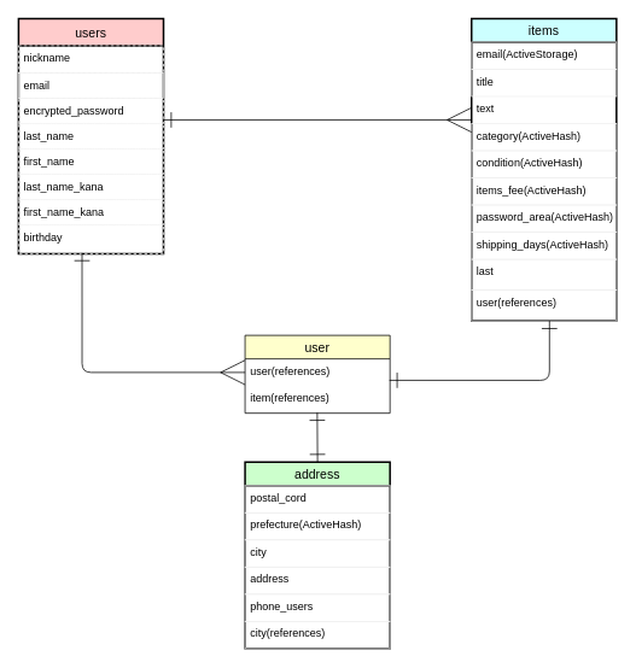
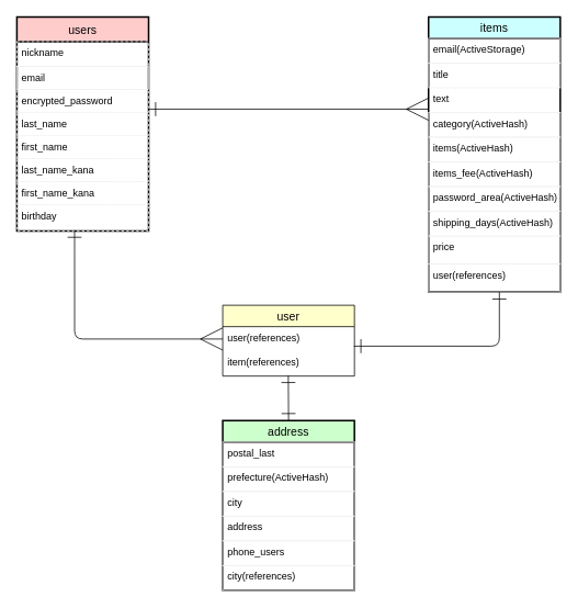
  <mxCell id="0" />
  <mxCell id="1" parent="0" />
  <mxCell id="2" value="users" style="swimlane;fontStyle=0;childLayout=stackLayout;horizontal=1;startSize=30;horizontalStack=0;resizeParent=1;resizeParentMax=0;resizeLast=0;collapsible=1;marginBottom=0;align=center;fontSize=14;rotation=0;strokeWidth=2;fontColor=#000000;fillColor=#FFCCCC;" parent="1" vertex="1"><mxGeometry x="20" y="20" width="160" height="260" as="geometry" /></mxCell>
  <mxCell id="3" value="nickname" style="text;fillColor=none;spacingLeft=4;spacingRight=4;overflow=hidden;rotatable=0;points=[[0,0.5],[1,0.5]];portConstraint=eastwest;fontSize=12;rotation=0;strokeColor=#f0f0f0;dashed=1;" parent="2" vertex="1"><mxGeometry y="30" width="160" height="30" as="geometry" /></mxCell>
  <mxCell id="4" value="email" style="text;fillColor=none;spacingLeft=4;spacingRight=4;overflow=hidden;rotatable=0;points=[[0,0.5],[1,0.5]];portConstraint=eastwest;fontSize=12;rotation=0;strokeColor=#f0f0f0;" parent="2" vertex="1"><mxGeometry y="60" width="160" height="28" as="geometry" /></mxCell>
  <mxCell id="5" value="encrypted_password" style="text;fillColor=none;spacingLeft=4;spacingRight=4;overflow=hidden;rotatable=0;points=[[0,0.5],[1,0.5]];portConstraint=eastwest;fontSize=12;rotation=0;dashed=1;strokeColor=#f0f0f0;" parent="2" vertex="1"><mxGeometry y="88" width="160" height="28" as="geometry" /></mxCell>
  <mxCell id="6" value="last_name" style="text;fillColor=none;spacingLeft=4;spacingRight=4;overflow=hidden;rotatable=0;points=[[0,0.5],[1,0.5]];portConstraint=eastwest;fontSize=12;rotation=0;dashed=1;strokeColor=#f0f0f0;" parent="2" vertex="1"><mxGeometry y="116" width="160" height="28" as="geometry" /></mxCell>
  <mxCell id="7" value="first_name" style="text;fillColor=none;spacingLeft=4;spacingRight=4;overflow=hidden;rotatable=0;points=[[0,0.5],[1,0.5]];portConstraint=eastwest;fontSize=12;rotation=0;dashed=1;strokeColor=#f0f0f0;" parent="2" vertex="1"><mxGeometry y="144" width="160" height="28" as="geometry" /></mxCell>
  <mxCell id="8" value="last_name_kana" style="text;fillColor=none;spacingLeft=4;spacingRight=4;overflow=hidden;rotatable=0;points=[[0,0.5],[1,0.5]];portConstraint=eastwest;fontSize=12;rotation=0;dashed=1;strokeColor=#f0f0f0;" parent="2" vertex="1"><mxGeometry y="172" width="160" height="28" as="geometry" /></mxCell>
  <mxCell id="9" value="first_name_kana" style="text;fillColor=none;spacingLeft=4;spacingRight=4;overflow=hidden;rotatable=0;points=[[0,0.5],[1,0.5]];portConstraint=eastwest;fontSize=12;rotation=0;dashed=1;strokeColor=#f0f0f0;" parent="2" vertex="1"><mxGeometry y="200" width="160" height="28" as="geometry" /></mxCell>
  <mxCell id="10" value="birthday" style="text;fillColor=none;spacingLeft=4;spacingRight=4;overflow=hidden;rotatable=0;points=[[0,0.5],[1,0.5]];portConstraint=eastwest;fontSize=12;rotation=0;dashed=1;strokeColor=#f0f0f0;" parent="2" vertex="1"><mxGeometry y="228" width="160" height="32" as="geometry" /></mxCell>
  <mxCell id="11" value="items" style="swimlane;fontStyle=0;childLayout=stackLayout;horizontal=1;startSize=26;horizontalStack=0;resizeParent=1;resizeParentMax=0;resizeLast=0;collapsible=1;marginBottom=0;align=center;fontSize=14;strokeWidth=2;fillColor=#CCFFFF;fontColor=#000000;" parent="1" vertex="1"><mxGeometry x="520" y="20" width="160" height="334" as="geometry"><mxRectangle x="550" y="60" width="70" height="26" as="alternateBounds" /></mxGeometry></mxCell>
  <mxCell id="12" value="email(ActiveStorage)" style="text;fillColor=none;spacingLeft=4;spacingRight=4;overflow=hidden;rotatable=0;points=[[0,0.5],[1,0.5]];portConstraint=eastwest;fontSize=12;strokeColor=#f0f0f0;" parent="11" vertex="1"><mxGeometry y="26" width="160" height="30" as="geometry" /></mxCell>
  <mxCell id="13" value="title" style="text;fillColor=none;spacingLeft=4;spacingRight=4;overflow=hidden;rotatable=0;points=[[0,0.5],[1,0.5]];portConstraint=eastwest;fontSize=12;strokeColor=#f0f0f0;" parent="11" vertex="1"><mxGeometry y="56" width="160" height="30" as="geometry" /></mxCell>
  <mxCell id="14" value="text" style="text;strokeColor=none;fillColor=none;spacingLeft=4;spacingRight=4;overflow=hidden;rotatable=0;points=[[0,0.5],[1,0.5]];portConstraint=eastwest;fontSize=12;" parent="11" vertex="1"><mxGeometry y="86" width="160" height="30" as="geometry" /></mxCell>
  <mxCell id="15" value="category(ActiveHash)" style="text;fillColor=none;spacingLeft=4;spacingRight=4;overflow=hidden;rotatable=0;points=[[0,0.5],[1,0.5]];portConstraint=eastwest;fontSize=12;strokeColor=#f0f0f0;" parent="11" vertex="1"><mxGeometry y="116" width="160" height="30" as="geometry" /></mxCell>
- <mxCell id="16" value="condition(ActiveHash)" style="text;fillColor=none;spacingLeft=4;spacingRight=4;overflow=hidden;rotatable=0;points=[[0,0.5],[1,0.5]];portConstraint=eastwest;fontSize=12;strokeColor=#f0f0f0;" parent="11" vertex="1"><mxGeometry y="146" width="160" height="30" as="geometry" /></mxCell>
+ <mxCell id="16" value="items(ActiveHash)" style="text;fillColor=none;spacingLeft=4;spacingRight=4;overflow=hidden;rotatable=0;points=[[0,0.5],[1,0.5]];portConstraint=eastwest;fontSize=12;strokeColor=#f0f0f0;" parent="11" vertex="1"><mxGeometry y="146" width="160" height="30" as="geometry" /></mxCell>
  <mxCell id="17" value="items_fee(ActiveHash)" style="text;fillColor=none;spacingLeft=4;spacingRight=4;overflow=hidden;rotatable=0;points=[[0,0.5],[1,0.5]];portConstraint=eastwest;fontSize=12;strokeColor=#f0f0f0;" parent="11" vertex="1"><mxGeometry y="176" width="160" height="30" as="geometry" /></mxCell>
  <mxCell id="18" value="password_area(ActiveHash)" style="text;fillColor=none;spacingLeft=4;spacingRight=4;overflow=hidden;rotatable=0;points=[[0,0.5],[1,0.5]];portConstraint=eastwest;fontSize=12;strokeColor=#f0f0f0;" parent="11" vertex="1"><mxGeometry y="206" width="160" height="30" as="geometry" /></mxCell>
  <mxCell id="19" value="shipping_days(ActiveHash)" style="text;fillColor=none;spacingLeft=4;spacingRight=4;overflow=hidden;rotatable=0;points=[[0,0.5],[1,0.5]];portConstraint=eastwest;fontSize=12;strokeColor=#f0f0f0;" parent="11" vertex="1"><mxGeometry y="236" width="160" height="30" as="geometry" /></mxCell>
- <mxCell id="20" value="last" style="text;fillColor=none;spacingLeft=4;spacingRight=4;overflow=hidden;rotatable=0;points=[[0,0.5],[1,0.5]];portConstraint=eastwest;fontSize=12;strokeColor=#f0f0f0;" parent="11" vertex="1"><mxGeometry y="266" width="160" height="34" as="geometry" /></mxCell>
+ <mxCell id="20" value="price" style="text;fillColor=none;spacingLeft=4;spacingRight=4;overflow=hidden;rotatable=0;points=[[0,0.5],[1,0.5]];portConstraint=eastwest;fontSize=12;strokeColor=#f0f0f0;" parent="11" vertex="1"><mxGeometry y="266" width="160" height="34" as="geometry" /></mxCell>
  <mxCell id="21" value="user(references)" style="text;fillColor=none;spacingLeft=4;spacingRight=4;overflow=hidden;rotatable=0;points=[[0,0.5],[1,0.5]];portConstraint=eastwest;fontSize=12;strokeColor=#f0f0f0;" vertex="1" parent="11"><mxGeometry y="300" width="160" height="34" as="geometry" /></mxCell>
  <mxCell id="22" value="address" style="swimlane;fontStyle=0;childLayout=stackLayout;horizontal=1;startSize=26;horizontalStack=0;resizeParent=1;resizeParentMax=0;resizeLast=0;collapsible=1;marginBottom=0;align=center;fontSize=14;strokeWidth=2;fillColor=#CCFFCC;fontColor=#000000;" parent="1" vertex="1"><mxGeometry x="270" y="510" width="160" height="206" as="geometry" /></mxCell>
- <mxCell id="23" value="postal_cord" style="text;fillColor=none;spacingLeft=4;spacingRight=4;overflow=hidden;rotatable=0;points=[[0,0.5],[1,0.5]];portConstraint=eastwest;fontSize=12;strokeColor=#f0f0f0;" parent="22" vertex="1"><mxGeometry y="26" width="160" height="30" as="geometry" /></mxCell>
+ <mxCell id="23" value="postal_last" style="text;fillColor=none;spacingLeft=4;spacingRight=4;overflow=hidden;rotatable=0;points=[[0,0.5],[1,0.5]];portConstraint=eastwest;fontSize=12;strokeColor=#f0f0f0;" parent="22" vertex="1"><mxGeometry y="26" width="160" height="30" as="geometry" /></mxCell>
  <mxCell id="24" value="prefecture(ActiveHash)" style="text;fillColor=none;spacingLeft=4;spacingRight=4;overflow=hidden;rotatable=0;points=[[0,0.5],[1,0.5]];portConstraint=eastwest;fontSize=12;strokeColor=#f0f0f0;" parent="22" vertex="1"><mxGeometry y="56" width="160" height="30" as="geometry" /></mxCell>
  <mxCell id="25" value="city" style="text;fillColor=none;spacingLeft=4;spacingRight=4;overflow=hidden;rotatable=0;points=[[0,0.5],[1,0.5]];portConstraint=eastwest;fontSize=12;strokeColor=#f0f0f0;" parent="22" vertex="1"><mxGeometry y="86" width="160" height="30" as="geometry" /></mxCell>
  <mxCell id="26" value="address" style="text;fillColor=none;spacingLeft=4;spacingRight=4;overflow=hidden;rotatable=0;points=[[0,0.5],[1,0.5]];portConstraint=eastwest;fontSize=12;strokeColor=#f0f0f0;" parent="22" vertex="1"><mxGeometry y="116" width="160" height="30" as="geometry" /></mxCell>
  <mxCell id="27" value="phone_users" style="text;fillColor=none;spacingLeft=4;spacingRight=4;overflow=hidden;rotatable=0;points=[[0,0.5],[1,0.5]];portConstraint=eastwest;fontSize=12;strokeColor=#f0f0f0;" vertex="1" parent="22"><mxGeometry y="146" width="160" height="30" as="geometry" /></mxCell>
  <mxCell id="28" value="city(references)" style="text;fillColor=none;spacingLeft=4;spacingRight=4;overflow=hidden;rotatable=0;points=[[0,0.5],[1,0.5]];portConstraint=eastwest;fontSize=12;strokeColor=#f0f0f0;" parent="22" vertex="1"><mxGeometry y="176" width="160" height="30" as="geometry" /></mxCell>
  <mxCell id="29" value="" style="fontSize=12;html=1;endArrow=ERmany;endSize=25;startArrow=ERone;startFill=0;startSize=15;" parent="1" edge="1"><mxGeometry width="100" height="100" relative="1" as="geometry"><mxPoint x="180" y="132" as="sourcePoint" /><mxPoint x="520" y="132" as="targetPoint" /></mxGeometry></mxCell>
  <mxCell id="30" value="" style="edgeStyle=entityRelationEdgeStyle;fontSize=12;html=1;endArrow=ERone;endFill=1;rounded=0;exitX=1;exitY=0.5;exitDx=0;exitDy=0;strokeColor=none;" parent="1" source="25" edge="1"><mxGeometry width="100" height="100" relative="1" as="geometry"><mxPoint x="520" y="520" as="sourcePoint" /><mxPoint x="620" y="370" as="targetPoint" /></mxGeometry></mxCell>
  <mxCell id="31" value="" style="edgeStyle=orthogonalEdgeStyle;fontSize=12;html=1;endArrow=ERmany;endFill=0;exitX=0.438;exitY=0.969;exitDx=0;exitDy=0;exitPerimeter=0;startArrow=ERone;startFill=0;startSize=15;endSize=25;entryX=0;entryY=0.5;entryDx=0;entryDy=0;" parent="1" source="10" target="33" edge="1"><mxGeometry width="100" height="100" relative="1" as="geometry"><mxPoint x="290" y="360" as="sourcePoint" /><mxPoint x="180" y="350" as="targetPoint" /><Array as="points"><mxPoint x="90" y="411" /></Array></mxGeometry></mxCell>
  <mxCell id="32" value="user" style="swimlane;fontStyle=0;childLayout=stackLayout;horizontal=1;startSize=26;horizontalStack=0;resizeParent=1;resizeParentMax=0;resizeLast=0;collapsible=1;marginBottom=0;align=center;fontSize=14;fillColor=#FFFFCC;fontColor=#000000;" vertex="1" parent="1"><mxGeometry x="270" y="370" width="160" height="86" as="geometry" /></mxCell>
  <mxCell id="33" value="user(references)" style="text;strokeColor=none;fillColor=none;spacingLeft=4;spacingRight=4;overflow=hidden;rotatable=0;points=[[0,0.5],[1,0.5]];portConstraint=eastwest;fontSize=12;" vertex="1" parent="32"><mxGeometry y="26" width="160" height="30" as="geometry" /></mxCell>
  <mxCell id="34" value="item(references)" style="text;strokeColor=none;fillColor=none;spacingLeft=4;spacingRight=4;overflow=hidden;rotatable=0;points=[[0,0.5],[1,0.5]];portConstraint=eastwest;fontSize=12;" vertex="1" parent="32"><mxGeometry y="56" width="160" height="30" as="geometry" /></mxCell>
  <mxCell id="35" value="" style="edgeStyle=orthogonalEdgeStyle;fontSize=12;html=1;endArrow=ERone;endFill=1;startArrow=ERone;startFill=0;endSize=15;startSize=15;exitX=0.996;exitY=0.789;exitDx=0;exitDy=0;exitPerimeter=0;" edge="1" parent="1" source="33" target="21"><mxGeometry width="100" height="100" relative="1" as="geometry"><mxPoint x="432" y="420" as="sourcePoint" /><mxPoint x="600" y="363" as="targetPoint" /><Array as="points"><mxPoint x="606" y="420" /></Array></mxGeometry></mxCell>
  <mxCell id="36" value="" style="fontSize=12;html=1;endArrow=ERone;endFill=1;entryX=0.498;entryY=0.978;entryDx=0;entryDy=0;entryPerimeter=0;startArrow=ERone;startFill=0;endSize=15;startSize=15;exitX=0.5;exitY=0;exitDx=0;exitDy=0;" edge="1" parent="1" source="22" target="34"><mxGeometry width="100" height="100" relative="1" as="geometry"><mxPoint x="339" y="509" as="sourcePoint" /><mxPoint x="400" y="396" as="targetPoint" /><Array as="points" /></mxGeometry></mxCell>
